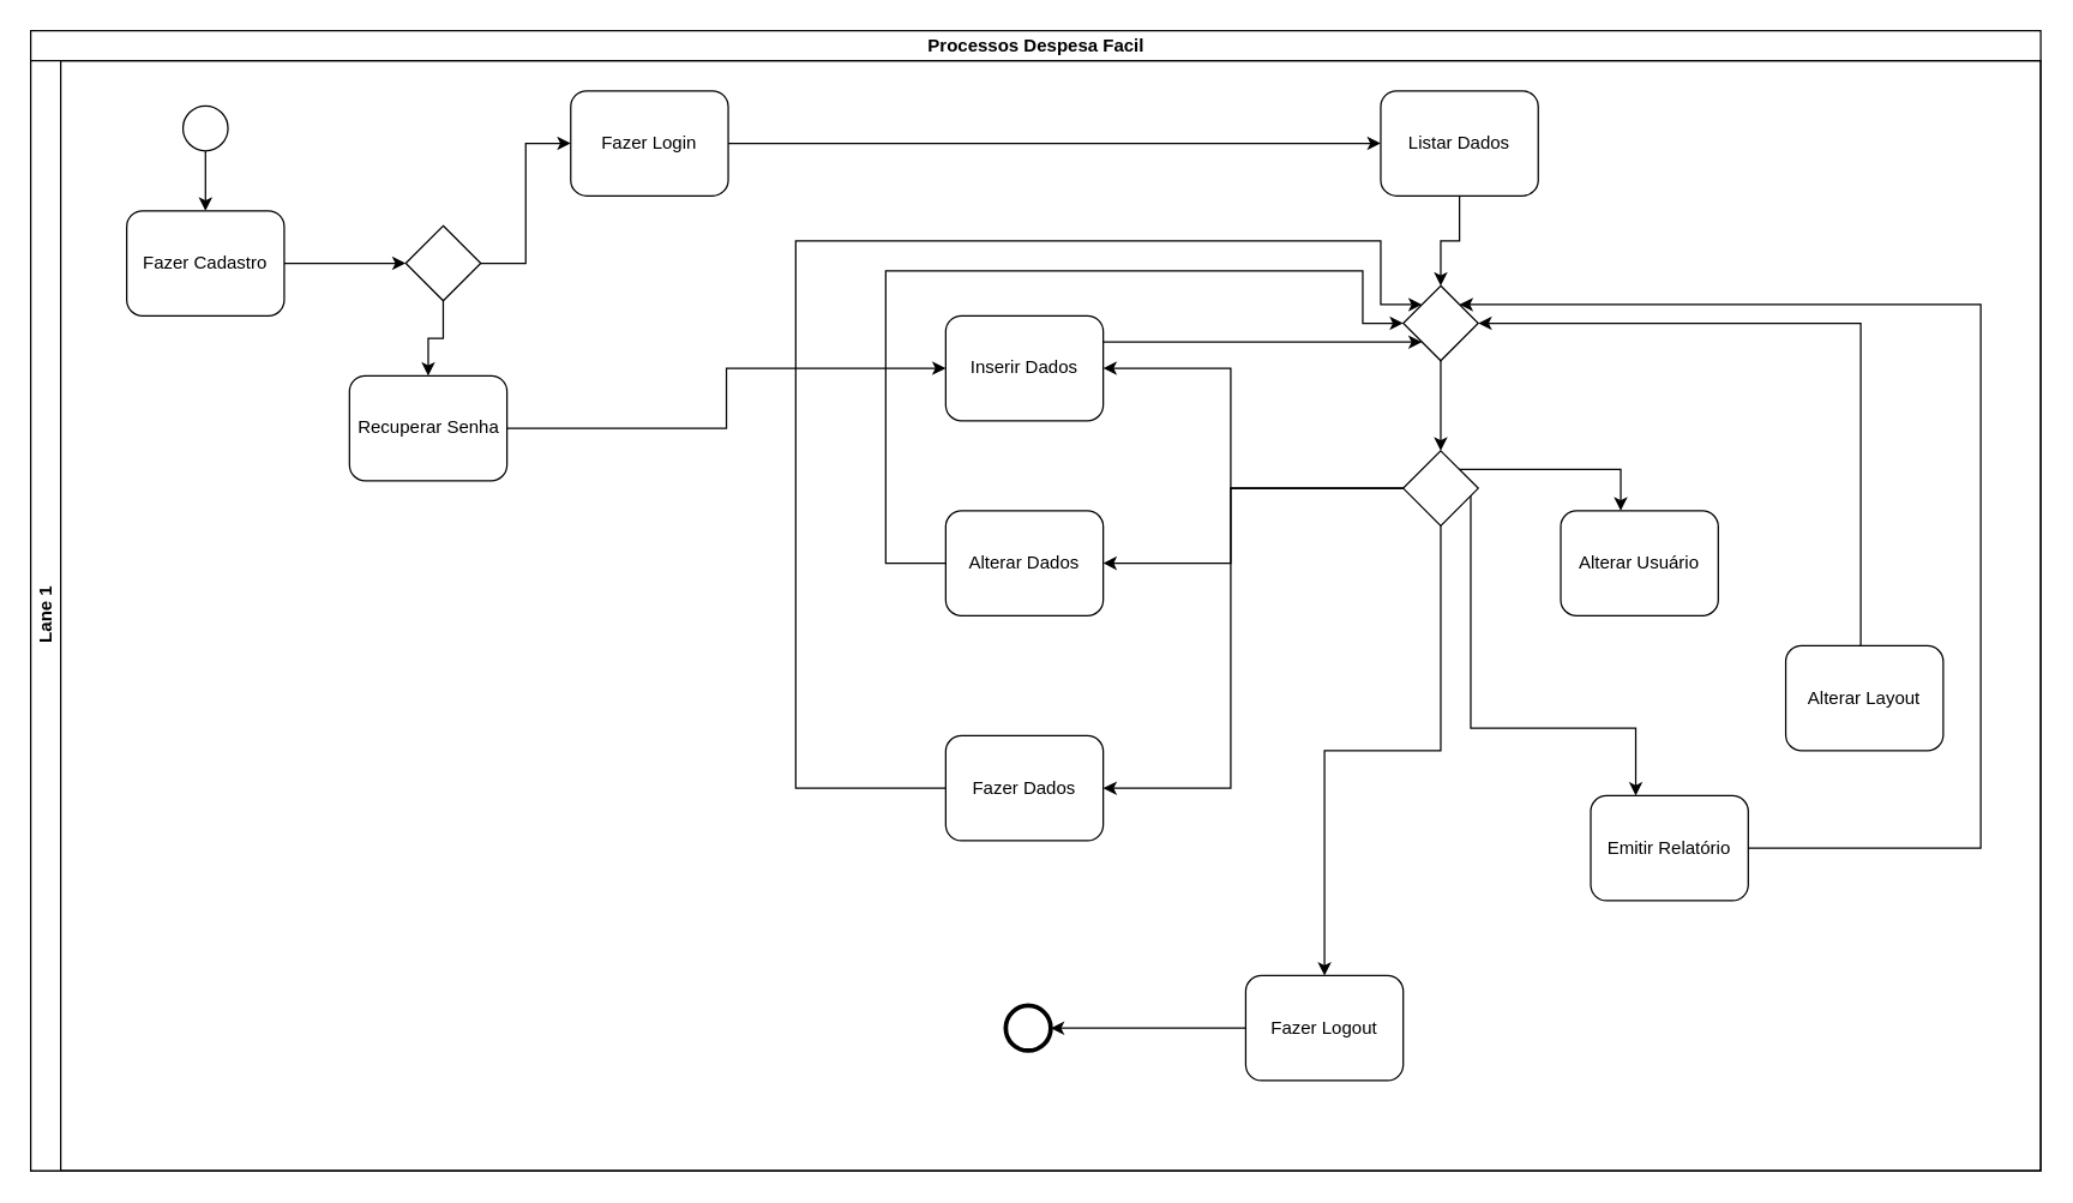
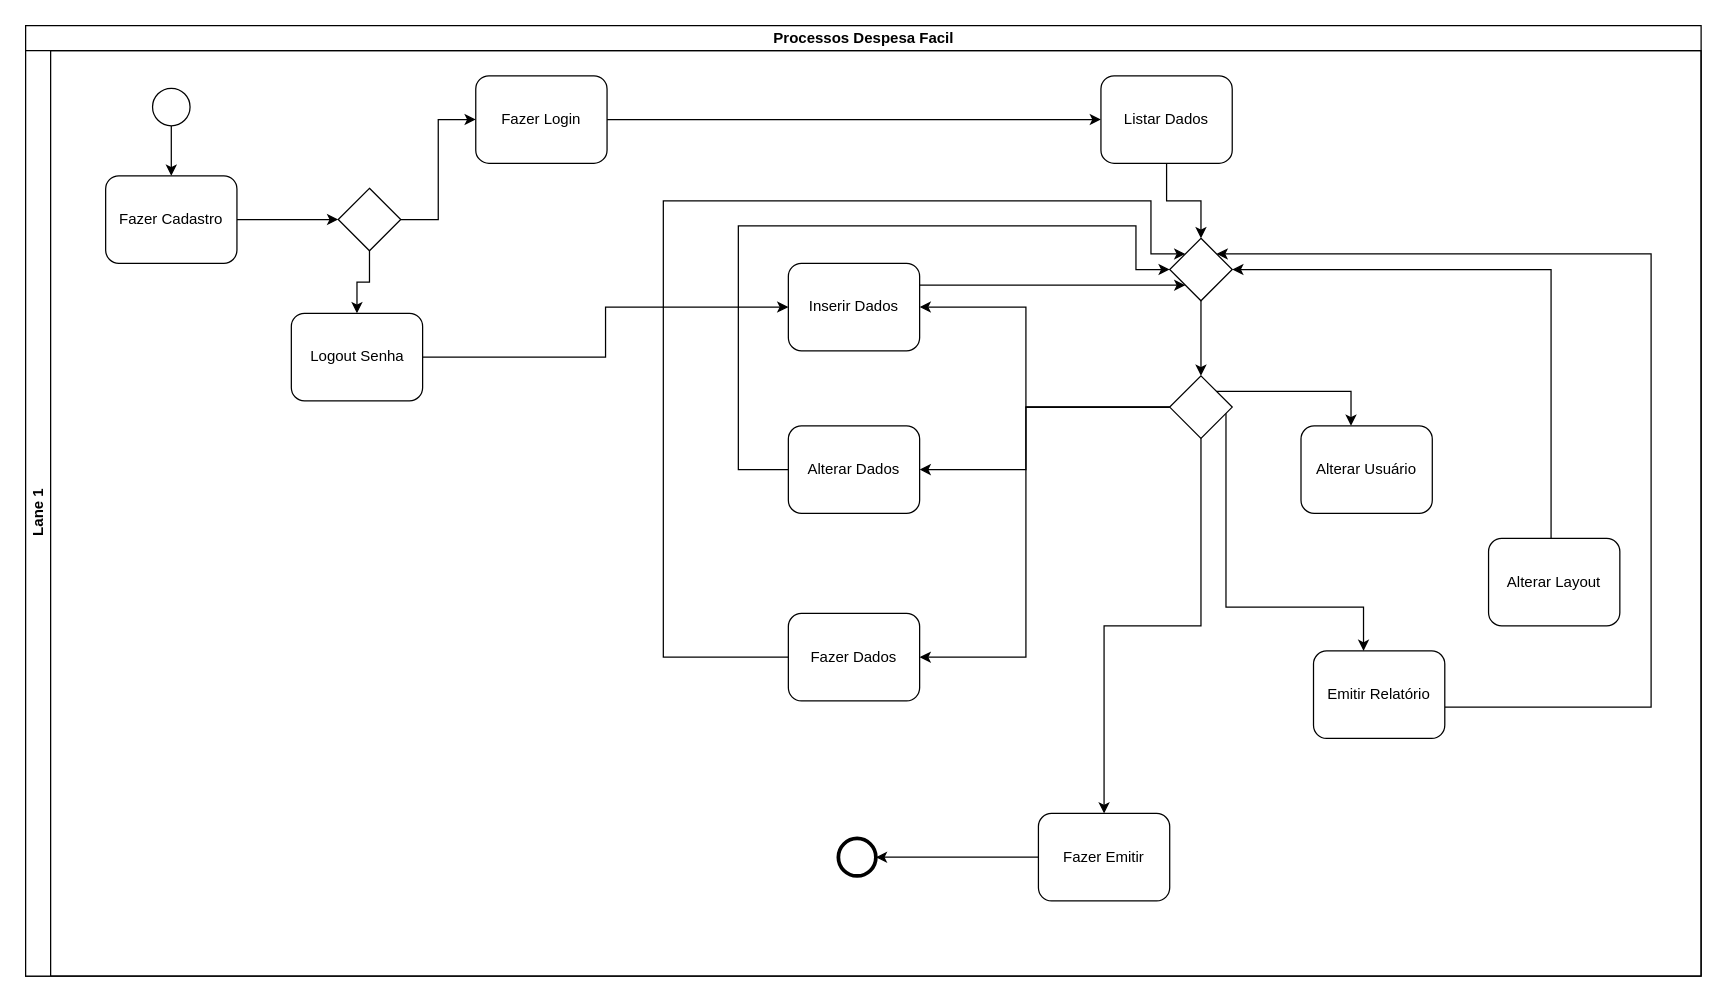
  <mxCell id="0" />
  <mxCell id="1" parent="0" />
  <mxCell id="2" value="Processos Despesa Facil" style="swimlane;html=1;childLayout=stackLayout;resizeParent=1;resizeParentMax=0;horizontal=1;startSize=20;horizontalStack=0;" parent="1" vertex="1"><mxGeometry x="20" y="20" width="1340" height="760" as="geometry" /></mxCell>
  <mxCell id="3" value="Lane 1" style="swimlane;html=1;startSize=20;horizontal=0;" parent="2" vertex="1"><mxGeometry y="20" width="1340" height="740" as="geometry" /></mxCell>
  <mxCell id="4" style="edgeStyle=orthogonalEdgeStyle;rounded=0;orthogonalLoop=1;jettySize=auto;html=1;" parent="3" source="5" target="7" edge="1"><mxGeometry relative="1" as="geometry" /></mxCell>
  <mxCell id="5" value="" style="shape=mxgraph.bpmn.shape;html=1;verticalLabelPosition=bottom;labelBackgroundColor=#ffffff;verticalAlign=top;align=center;perimeter=ellipsePerimeter;outlineConnect=0;outline=standard;symbol=general;" parent="3" vertex="1"><mxGeometry x="101.5" y="30" width="30" height="30" as="geometry" /></mxCell>
  <mxCell id="6" style="edgeStyle=orthogonalEdgeStyle;rounded=0;orthogonalLoop=1;jettySize=auto;html=1;entryX=0;entryY=0.5;entryDx=0;entryDy=0;" parent="3" source="7" target="14" edge="1"><mxGeometry relative="1" as="geometry" /></mxCell>
  <mxCell id="7" value="Fazer Cadastro" style="shape=ext;rounded=1;html=1;whiteSpace=wrap;" parent="3" vertex="1"><mxGeometry x="64" y="100" width="105" height="70" as="geometry" /></mxCell>
  <mxCell id="8" style="edgeStyle=orthogonalEdgeStyle;rounded=0;orthogonalLoop=1;jettySize=auto;html=1;" parent="3" source="9" target="11" edge="1"><mxGeometry relative="1" as="geometry"><Array as="points" /></mxGeometry></mxCell>
  <mxCell id="9" value="Fazer Login" style="shape=ext;rounded=1;html=1;whiteSpace=wrap;" parent="3" vertex="1"><mxGeometry x="360" y="20" width="105" height="70" as="geometry" /></mxCell>
  <mxCell id="10" style="edgeStyle=orthogonalEdgeStyle;rounded=0;orthogonalLoop=1;jettySize=auto;html=1;" edge="1" parent="3" source="11" target="30"><mxGeometry relative="1" as="geometry" /></mxCell>
- <mxCell id="11" value="Listar Dados" style="shape=ext;rounded=1;html=1;whiteSpace=wrap;" parent="3" vertex="1"><mxGeometry x="900" y="20" width="105" height="70" as="geometry" /></mxCell>
+ <mxCell id="11" value="Listar Dados" style="shape=ext;rounded=1;html=1;whiteSpace=wrap;" parent="3" vertex="1"><mxGeometry x="860" y="20" width="105" height="70" as="geometry" /></mxCell>
  <mxCell id="12" style="edgeStyle=orthogonalEdgeStyle;rounded=0;orthogonalLoop=1;jettySize=auto;html=1;entryX=0.5;entryY=0;entryDx=0;entryDy=0;" parent="3" source="14" target="16" edge="1"><mxGeometry relative="1" as="geometry" /></mxCell>
  <mxCell id="13" style="edgeStyle=orthogonalEdgeStyle;rounded=0;orthogonalLoop=1;jettySize=auto;html=1;entryX=0;entryY=0.5;entryDx=0;entryDy=0;" parent="3" source="14" target="9" edge="1"><mxGeometry relative="1" as="geometry" /></mxCell>
  <mxCell id="14" value="" style="rhombus;whiteSpace=wrap;html=1;" parent="3" vertex="1"><mxGeometry x="250" y="110" width="50" height="50" as="geometry" /></mxCell>
  <mxCell id="15" style="edgeStyle=orthogonalEdgeStyle;rounded=0;orthogonalLoop=1;jettySize=auto;html=1;" parent="3" source="16" target="37" edge="1"><mxGeometry relative="1" as="geometry" /></mxCell>
- <mxCell id="16" value="Recuperar Senha" style="shape=ext;rounded=1;html=1;whiteSpace=wrap;" parent="3" vertex="1"><mxGeometry x="212.5" y="210" width="105" height="70" as="geometry" /></mxCell>
+ <mxCell id="16" value="Logout Senha" style="shape=ext;rounded=1;html=1;whiteSpace=wrap;" parent="3" vertex="1"><mxGeometry x="212.5" y="210" width="105" height="70" as="geometry" /></mxCell>
  <mxCell id="17" style="edgeStyle=orthogonalEdgeStyle;rounded=0;orthogonalLoop=1;jettySize=auto;html=1;exitX=1;exitY=0;exitDx=0;exitDy=0;" parent="3" source="20" target="21" edge="1"><mxGeometry relative="1" as="geometry"><Array as="points"><mxPoint x="1060" y="273" /></Array></mxGeometry></mxCell>
  <mxCell id="18" style="edgeStyle=orthogonalEdgeStyle;rounded=0;orthogonalLoop=1;jettySize=auto;html=1;" parent="3" source="20" target="25" edge="1"><mxGeometry relative="1" as="geometry"><Array as="points"><mxPoint x="960" y="445" /><mxPoint x="1070" y="445" /></Array></mxGeometry></mxCell>
  <mxCell id="19" style="edgeStyle=orthogonalEdgeStyle;rounded=0;orthogonalLoop=1;jettySize=auto;html=1;" edge="1" parent="3" source="20" target="27"><mxGeometry relative="1" as="geometry" /></mxCell>
  <mxCell id="20" value="" style="rhombus;whiteSpace=wrap;html=1;" parent="3" vertex="1"><mxGeometry x="915" y="260" width="50" height="50" as="geometry" /></mxCell>
  <mxCell id="21" value="Alterar Usuário" style="shape=ext;rounded=1;html=1;whiteSpace=wrap;" parent="3" vertex="1"><mxGeometry x="1020" y="300" width="105" height="70" as="geometry" /></mxCell>
  <mxCell id="22" style="edgeStyle=orthogonalEdgeStyle;rounded=0;orthogonalLoop=1;jettySize=auto;html=1;entryX=1;entryY=0.5;entryDx=0;entryDy=0;" edge="1" parent="3" source="23" target="30"><mxGeometry relative="1" as="geometry"><Array as="points"><mxPoint x="1220" y="175" /></Array></mxGeometry></mxCell>
  <mxCell id="23" value="Alterar Layout" style="shape=ext;rounded=1;html=1;whiteSpace=wrap;" parent="3" vertex="1"><mxGeometry x="1170" y="390" width="105" height="70" as="geometry" /></mxCell>
  <mxCell id="24" style="edgeStyle=orthogonalEdgeStyle;rounded=0;orthogonalLoop=1;jettySize=auto;html=1;entryX=1;entryY=0;entryDx=0;entryDy=0;" edge="1" parent="3" source="25" target="30"><mxGeometry relative="1" as="geometry"><Array as="points"><mxPoint x="1300" y="525" /><mxPoint x="1300" y="163" /></Array></mxGeometry></mxCell>
- <mxCell id="25" value="Emitir Relatório" style="shape=ext;rounded=1;html=1;whiteSpace=wrap;" parent="3" vertex="1"><mxGeometry x="1040" y="490" width="105" height="70" as="geometry" /></mxCell>
+ <mxCell id="25" value="Emitir Relatório" style="shape=ext;rounded=1;html=1;whiteSpace=wrap;" parent="3" vertex="1"><mxGeometry x="1030" y="480" width="105" height="70" as="geometry" /></mxCell>
  <mxCell id="26" style="edgeStyle=orthogonalEdgeStyle;rounded=0;orthogonalLoop=1;jettySize=auto;html=1;entryX=1;entryY=0.5;entryDx=0;entryDy=0;" parent="3" source="27" target="28" edge="1"><mxGeometry relative="1" as="geometry" /></mxCell>
- <mxCell id="27" value="Fazer Logout" style="shape=ext;rounded=1;html=1;whiteSpace=wrap;" parent="3" vertex="1"><mxGeometry x="810" y="610" width="105" height="70" as="geometry" /></mxCell>
+ <mxCell id="27" value="Fazer Emitir" style="shape=ext;rounded=1;html=1;whiteSpace=wrap;" parent="3" vertex="1"><mxGeometry x="810" y="610" width="105" height="70" as="geometry" /></mxCell>
  <mxCell id="28" value="" style="shape=mxgraph.bpmn.shape;html=1;verticalLabelPosition=bottom;labelBackgroundColor=#ffffff;verticalAlign=top;align=center;perimeter=ellipsePerimeter;outlineConnect=0;outline=end;symbol=general;" parent="3" vertex="1"><mxGeometry x="650" y="630" width="30" height="30" as="geometry" /></mxCell>
  <mxCell id="29" style="edgeStyle=orthogonalEdgeStyle;rounded=0;orthogonalLoop=1;jettySize=auto;html=1;entryX=0.5;entryY=0;entryDx=0;entryDy=0;exitX=0.5;exitY=1;exitDx=0;exitDy=0;" edge="1" parent="3" source="30" target="20"><mxGeometry relative="1" as="geometry"><Array as="points"><mxPoint x="940" y="200" /><mxPoint x="940" y="200" /></Array></mxGeometry></mxCell>
  <mxCell id="30" value="" style="rhombus;whiteSpace=wrap;html=1;" vertex="1" parent="3"><mxGeometry x="915" y="150" width="50" height="50" as="geometry" /></mxCell>
  <mxCell id="31" style="edgeStyle=orthogonalEdgeStyle;rounded=0;orthogonalLoop=1;jettySize=auto;html=1;entryX=0;entryY=0;entryDx=0;entryDy=0;" edge="1" parent="3" source="32" target="30"><mxGeometry relative="1" as="geometry"><Array as="points"><mxPoint x="510" y="485" /><mxPoint x="510" y="120" /><mxPoint x="900" y="120" /></Array></mxGeometry></mxCell>
  <mxCell id="32" value="Fazer Dados" style="shape=ext;rounded=1;html=1;whiteSpace=wrap;" parent="3" vertex="1"><mxGeometry x="610" y="450" width="105" height="70" as="geometry" /></mxCell>
  <mxCell id="33" style="edgeStyle=orthogonalEdgeStyle;rounded=0;orthogonalLoop=1;jettySize=auto;html=1;entryX=1;entryY=0.5;entryDx=0;entryDy=0;" parent="3" source="20" target="32" edge="1"><mxGeometry relative="1" as="geometry"><Array as="points"><mxPoint x="800" y="285" /><mxPoint x="800" y="485" /></Array></mxGeometry></mxCell>
  <mxCell id="34" style="edgeStyle=orthogonalEdgeStyle;rounded=0;orthogonalLoop=1;jettySize=auto;html=1;entryX=0;entryY=0.5;entryDx=0;entryDy=0;" edge="1" parent="3" source="35" target="30"><mxGeometry relative="1" as="geometry"><Array as="points"><mxPoint x="570" y="335" /><mxPoint x="570" y="140" /><mxPoint x="888" y="140" /></Array></mxGeometry></mxCell>
  <mxCell id="35" value="Alterar Dados" style="shape=ext;rounded=1;html=1;whiteSpace=wrap;" parent="3" vertex="1"><mxGeometry x="610" y="300" width="105" height="70" as="geometry" /></mxCell>
  <mxCell id="36" style="edgeStyle=orthogonalEdgeStyle;rounded=0;orthogonalLoop=1;jettySize=auto;html=1;" parent="3" source="20" target="35" edge="1"><mxGeometry relative="1" as="geometry"><Array as="points"><mxPoint x="800" y="285" /><mxPoint x="800" y="335" /></Array></mxGeometry></mxCell>
  <mxCell id="37" value="Inserir Dados" style="shape=ext;rounded=1;html=1;whiteSpace=wrap;" parent="3" vertex="1"><mxGeometry x="610" y="170" width="105" height="70" as="geometry" /></mxCell>
  <mxCell id="38" style="edgeStyle=orthogonalEdgeStyle;rounded=0;orthogonalLoop=1;jettySize=auto;html=1;entryX=1;entryY=0.5;entryDx=0;entryDy=0;" parent="3" source="20" target="37" edge="1"><mxGeometry relative="1" as="geometry"><Array as="points"><mxPoint x="800" y="285" /><mxPoint x="800" y="205" /></Array></mxGeometry></mxCell>
  <mxCell id="39" style="edgeStyle=orthogonalEdgeStyle;rounded=0;orthogonalLoop=1;jettySize=auto;html=1;entryX=0;entryY=1;entryDx=0;entryDy=0;" edge="1" parent="3" source="37" target="30"><mxGeometry relative="1" as="geometry"><Array as="points"><mxPoint x="900" y="188" /></Array></mxGeometry></mxCell>
